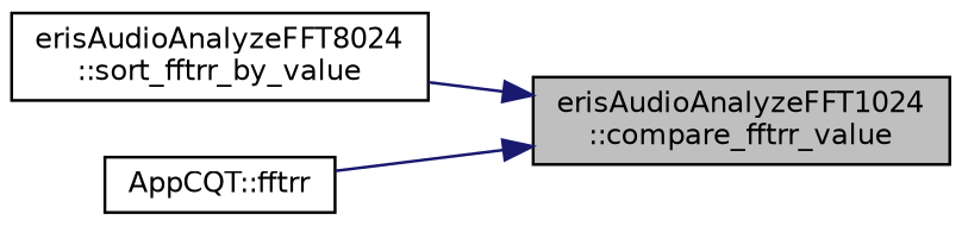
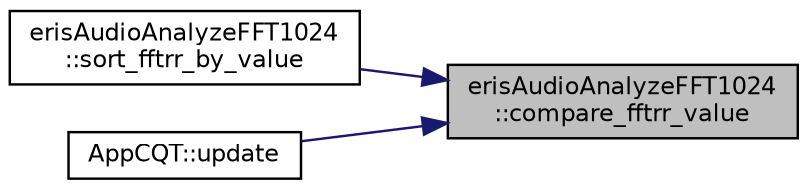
  digraph {
    rankdir=RL
    node [color=black fillcolor=white fontname=Helvetica fontsize=10 shape=record style=filled]
    edge [color=midnightblue dir=back fontname=Helvetica fontsize=10 labelfontname=Helvetica labelfontsize=10 style=solid]
    n1 [fillcolor=grey75 fontcolor=black height=0.2 label="erisAudioAnalyzeFFT1024\l::compare_fftrr_value" width=0.4]
-   n2 [height=0.2 label="erisAudioAnalyzeFFT8024\l::sort_fftrr_by_value" width=0.4]
-   n3 [height=0.2 label="AppCQT::fftrr" width=0.4]
+   n2 [height=0.2 label="erisAudioAnalyzeFFT1024\l::sort_fftrr_by_value" width=0.4]
+   n3 [height=0.2 label="AppCQT::update" width=0.4]
    n1 -> n2
    n1 -> n3
  }
